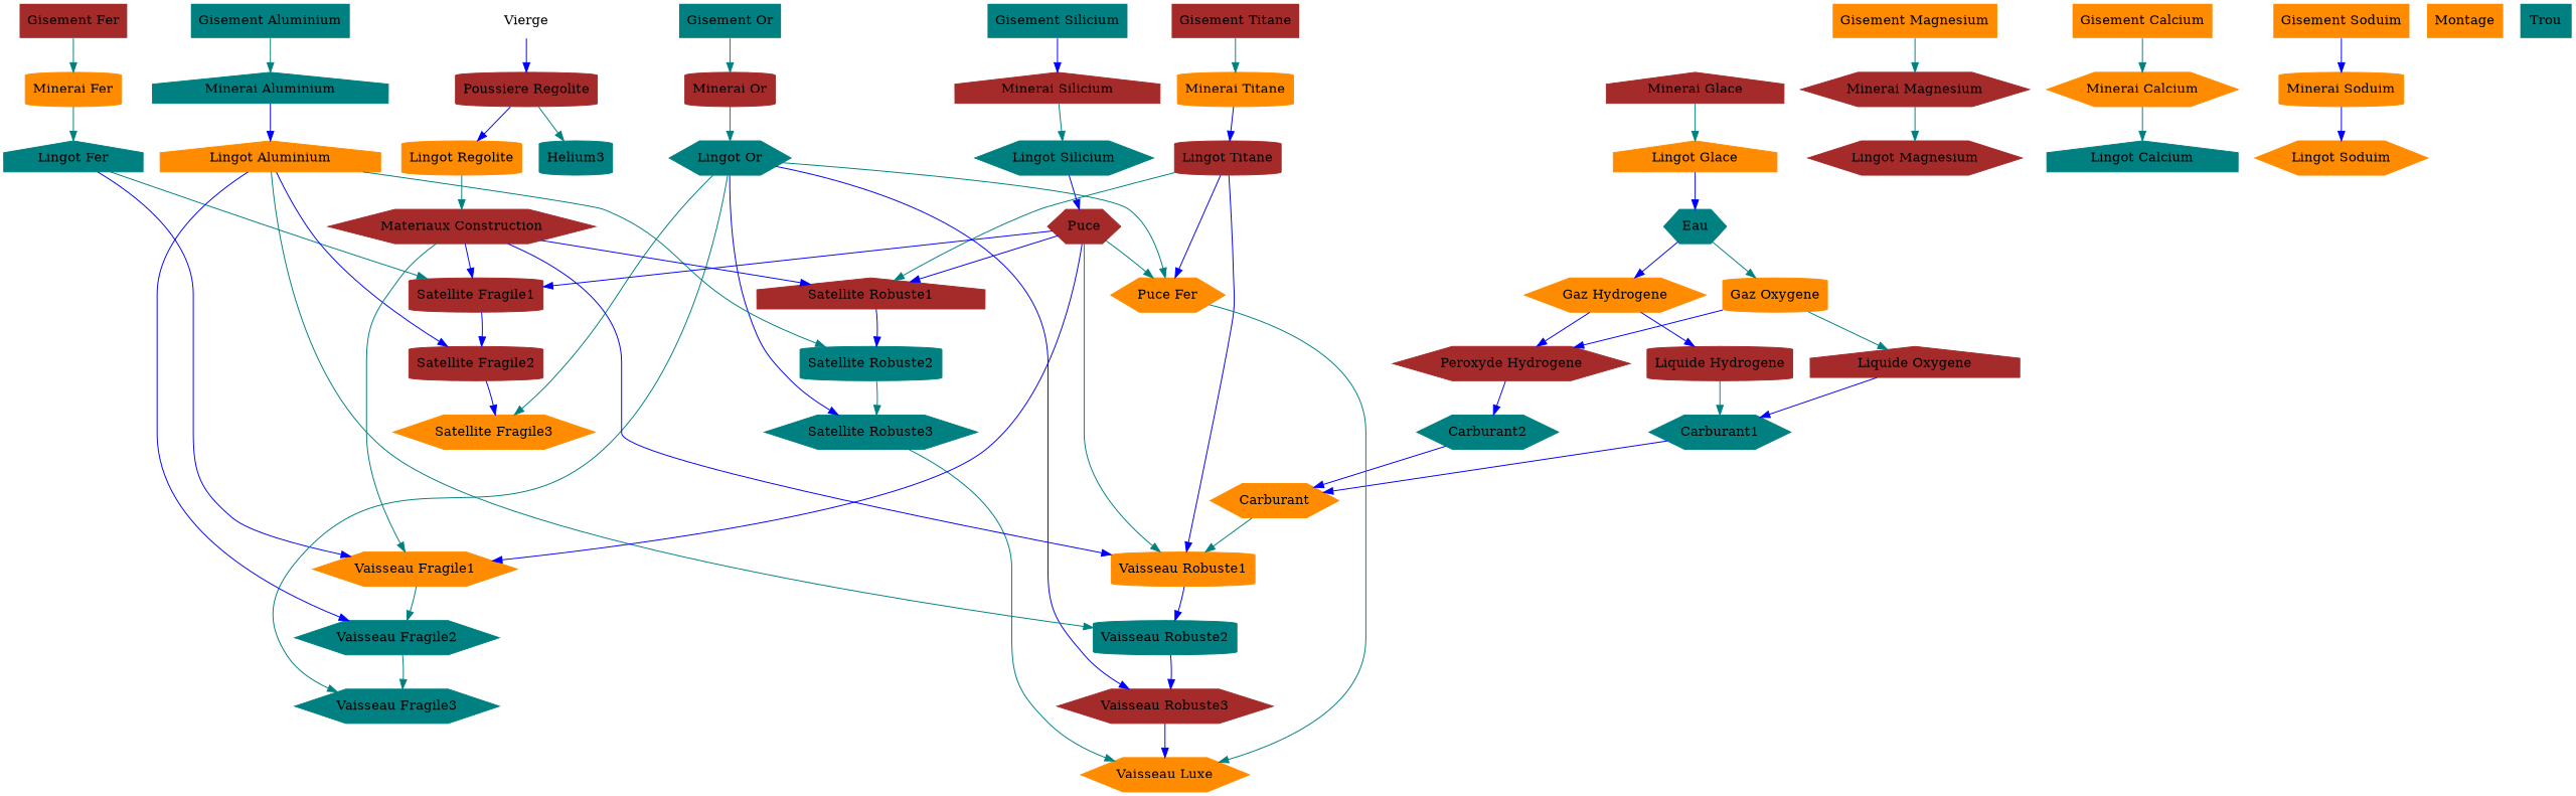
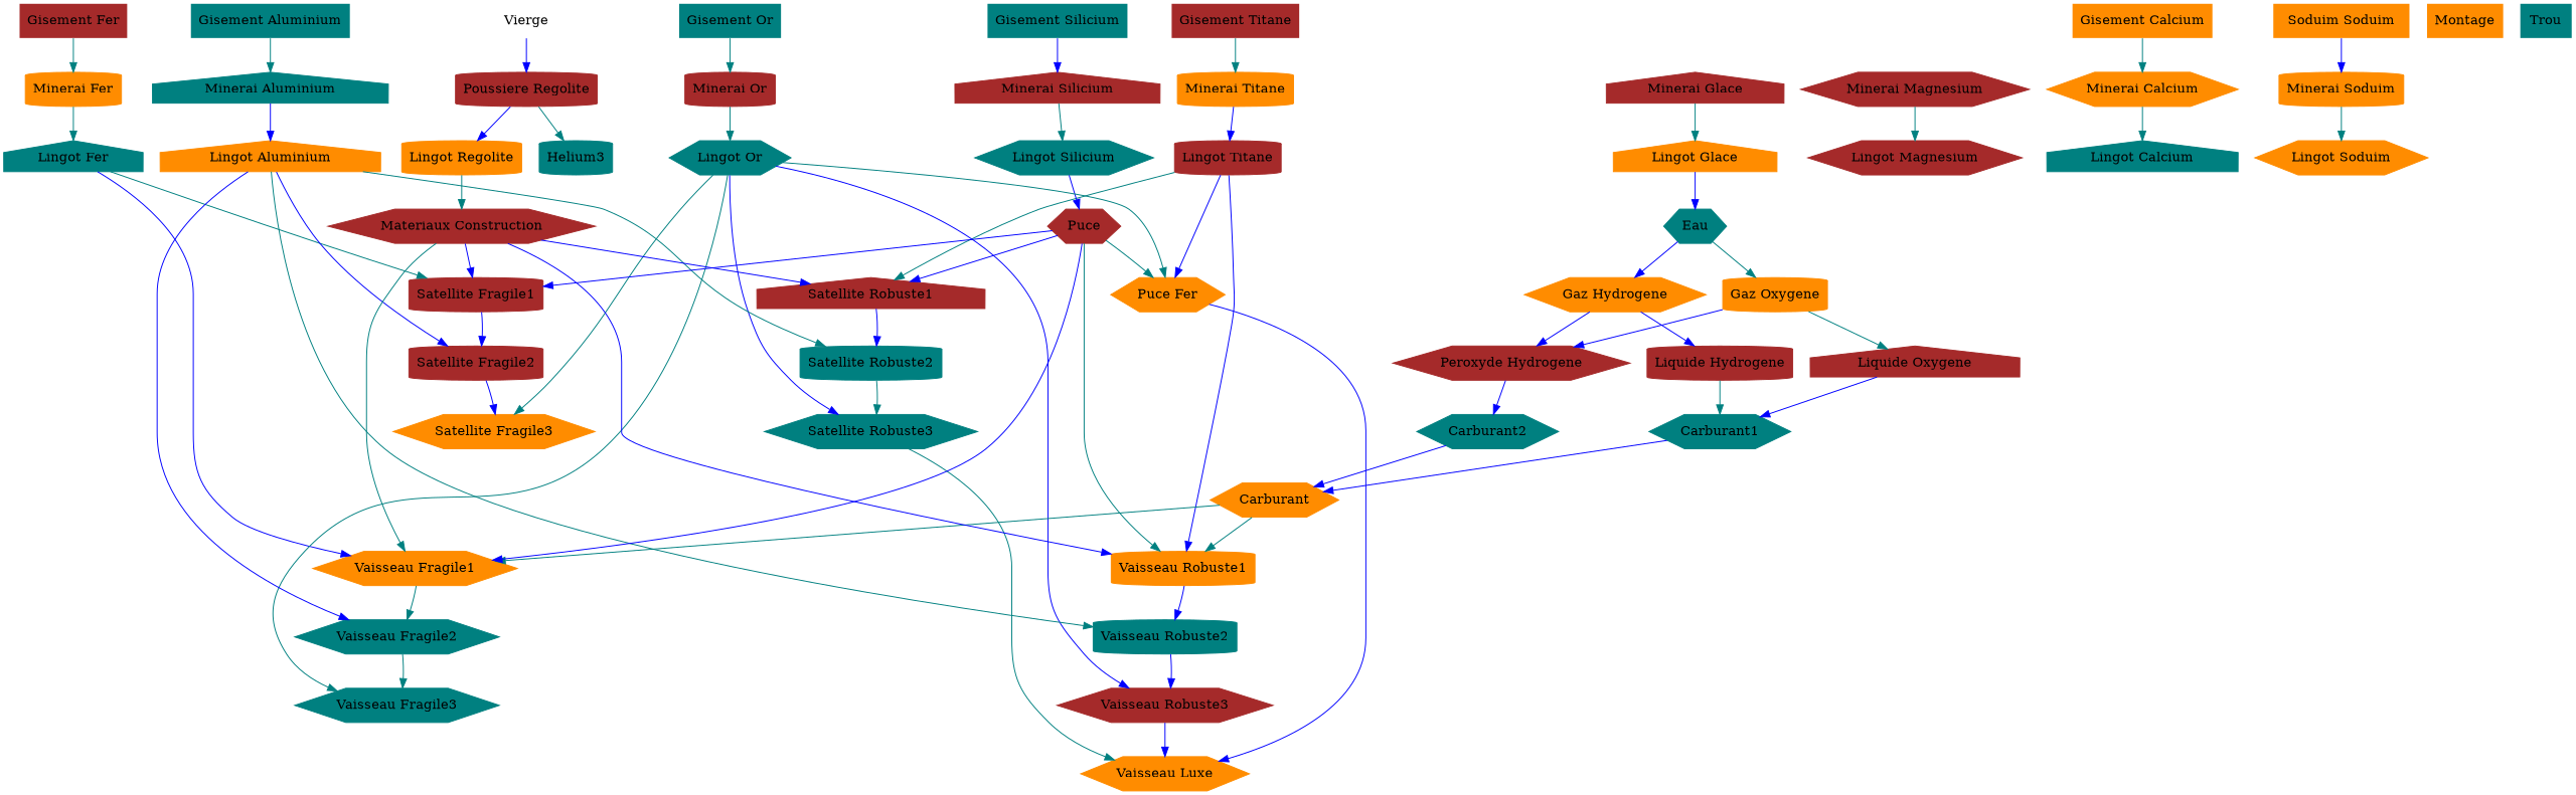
  digraph {
    randir=TP
    node [color=darkorange shape=hexagon style="filled,solid"]
    edge [color=blue]
    n1 [color=teal label=Vierge shape=plaintext style=solid]
    n2 [color=teal label="Gisement Or" shape=plaintext]
    n3 [color=brown label="Gisement Fer" shape=plaintext]
    n4 [color=brown label="Gisement Titane" shape=plaintext]
    n5 [color=teal label="Gisement Silicium" shape=plaintext]
    n6 [color=teal label="Gisement Aluminium" shape=plaintext]
-   n7 [label="Gisement Magnesium" shape=plaintext]
    n8 [label="Gisement Calcium" shape=plaintext]
-   n9 [label="Gisement Soduim" shape=plaintext]
+   n9 [label="Soduim Soduim" shape=plaintext]
    n10 [label=Montage shape=plaintext]
    n11 [color=teal label=Trou shape=plaintext]
    n12 [color=brown label="Poussiere Regolite" shape=cylinder]
    n13 [color=brown label="Minerai Glace" shape=house]
    n14 [label="Minerai Titane" shape=cylinder]
    n15 [color=brown label="Minerai Silicium" shape=house]
    n16 [label="Minerai Fer" shape=cylinder]
    n17 [color=brown label="Minerai Or" shape=cylinder]
    n18 [color=teal label="Minerai Aluminium" shape=house]
    n19 [color=brown label="Minerai Magnesium"]
    n20 [label="Minerai Calcium"]
    n21 [label="Minerai Soduim" shape=cylinder]
    n22 [label="Lingot Regolite" shape=cylinder]
    n23 [label="Lingot Glace" shape=house]
    n24 [color=brown label="Lingot Titane" shape=cylinder]
    n25 [color=teal label="Lingot Silicium"]
    n26 [color=teal label="Lingot Fer" shape=house]
    n27 [color=teal label="Lingot Or"]
    n28 [label="Lingot Aluminium" shape=house]
    n29 [color=brown label="Lingot Magnesium"]
    n30 [color=teal label="Lingot Calcium" shape=house]
    n31 [label="Lingot Soduim"]
    n32 [label="Gaz Oxygene" shape=cylinder]
    n33 [label="Gaz Hydrogene"]
    n34 [color=teal label=Eau]
    n35 [color=brown label="Liquide Hydrogene" shape=cylinder]
    n36 [color=brown label="Liquide Oxygene" shape=house]
    n37 [color=brown label="Peroxyde Hydrogene"]
    n38 [label=Carburant]
    n39 [color=teal label=Carburant1]
    n40 [color=teal label=Carburant2]
    n41 [color=brown label="Satellite Fragile1" shape=cylinder]
    n42 [color=brown label="Satellite Robuste1" shape=house]
    n43 [label="Vaisseau Fragile1"]
    n44 [label="Vaisseau Robuste1" shape=cylinder]
    n45 [color=brown label="Satellite Fragile2" shape=cylinder]
    n46 [color=teal label="Satellite Robuste2" shape=cylinder]
    n47 [color=teal label="Vaisseau Fragile2"]
    n48 [color=teal label="Vaisseau Robuste2" shape=cylinder]
    n49 [label="Satellite Fragile3"]
    n50 [color=teal label="Satellite Robuste3"]
    n51 [color=teal label="Vaisseau Fragile3"]
    n52 [color=brown label="Vaisseau Robuste3"]
    n53 [label="Puce Fer"]
    n54 [label="Vaisseau Luxe"]
    n55 [color=teal label=Helium3 shape=cylinder]
    n56 [color=brown label="Materiaux Construction"]
    n57 [color=brown label=Puce]
    subgraph sub_1 {
      rank=same
      n1
      n2
      n3
      n4
      n5
      n6
-     n7
      n8
      n9
      n10
      n11
    }
    subgraph sub_2 {
      rank=same
      n12
      n13
      n14
      n15
      n16
      n17
      n18
      n19
      n20
      n21
    }
    subgraph sub_3 {
      rank=same
      n22
      n23
      n24
      n25
      n26
      n27
      n28
      n29
      n30
      n31
    }
    subgraph sub_4 {
      rank=same
      n32
      n33
    }
    subgraph sub_5 {
      n34
      n35
      n36
      n37
    }
    subgraph sub_6 {
      n38
      n39
      n40
    }
    subgraph sub_7 {
      n41
      n42
      n43
      n44
    }
    subgraph sub_8 {
      n45
      n46
      n47
      n48
    }
    subgraph sub_9 {
      n49
      n50
      n51
      n52
    }
    subgraph sub_10 {
      n53
      n54
    }
    n1 -> n12
    n2 -> n17 [color=teal]
    n3 -> n16 [color=teal]
    n4 -> n14 [color=teal]
    n5 -> n15
    n6 -> n18 [color=teal]
-   n7 -> n19 [color=teal]
    n8 -> n20 [color=teal]
    n9 -> n21
    n12 -> n22
    n12 -> n55 [color=teal]
    n13 -> n23 [color=teal]
    n14 -> n24
    n15 -> n25 [color=teal]
    n16 -> n26 [color=teal]
    n17 -> n27 [color=teal]
    n18 -> n28
    n19 -> n29 [color=teal]
    n20 -> n30 [color=teal]
-   n21 -> n31
+   n21 -> n31 [color=teal]
    n22 -> n56 [color=teal]
    n23 -> n34
    n24 -> n42 [color=teal]
    n24 -> n44
    n24 -> n53
    n25 -> n57
    n26 -> n41 [color=teal]
    n26 -> n43
    n27 -> n49 [color=teal]
    n27 -> n50
    n27 -> n51 [color=teal]
    n27 -> n52
    n27 -> n53 [color=teal]
    n28 -> n45
    n28 -> n46 [color=teal]
    n28 -> n47
    n28 -> n48 [color=teal]
    n32 -> n36 [color=teal]
    n32 -> n37
    n33 -> n35
    n33 -> n37
    n34 -> n32 [color=teal]
    n34 -> n33
    n35 -> n39 [color=teal]
    n36 -> n39
    n37 -> n40
+   n38 -> n43 [color=teal]
    n38 -> n44 [color=teal]
    n39 -> n38
    n40 -> n38
    n41 -> n45 [style=invis color=""]
    n41 -> n45
    n42 -> n46 [style=invis color=""]
    n42 -> n46
    n43 -> n47 [style=invis color=""]
    n43 -> n47 [color=teal]
    n44 -> n48 [style=invis color=""]
    n44 -> n48
    n45 -> n49 [style=invis color=""]
    n45 -> n49
    n46 -> n50 [style=invis color=""]
    n46 -> n50 [color=teal]
    n47 -> n51 [style=invis color=""]
    n47 -> n51 [color=teal]
    n48 -> n52 [style=invis color=""]
    n48 -> n52
    n50 -> n54 [color=teal]
    n52 -> n54
-   n53 -> n54 [color=teal]
+   n53 -> n54
    n56 -> n41
    n56 -> n42
    n56 -> n43 [color=teal]
    n56 -> n44
    n57 -> n41
    n57 -> n42
    n57 -> n43
    n57 -> n44 [color=teal]
    n57 -> n53 [constraint=false style=invis color=""]
    n57 -> n53 [color=teal]
  }
